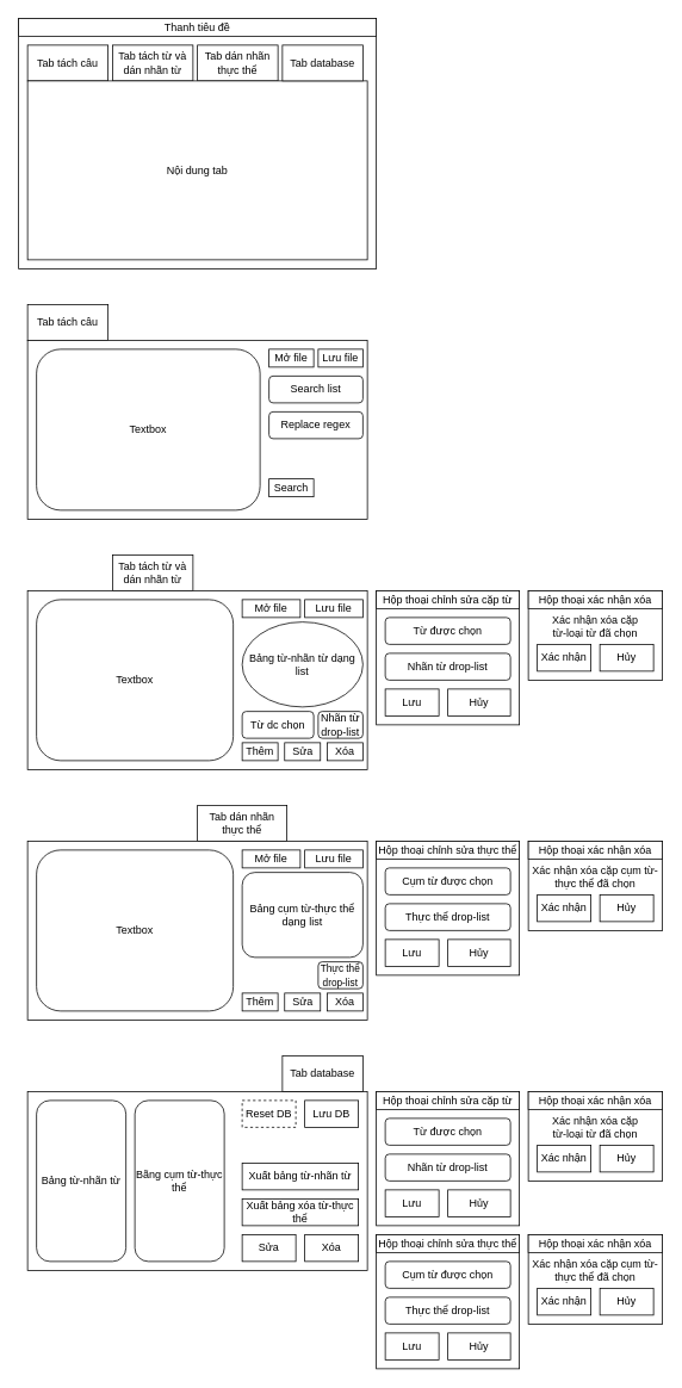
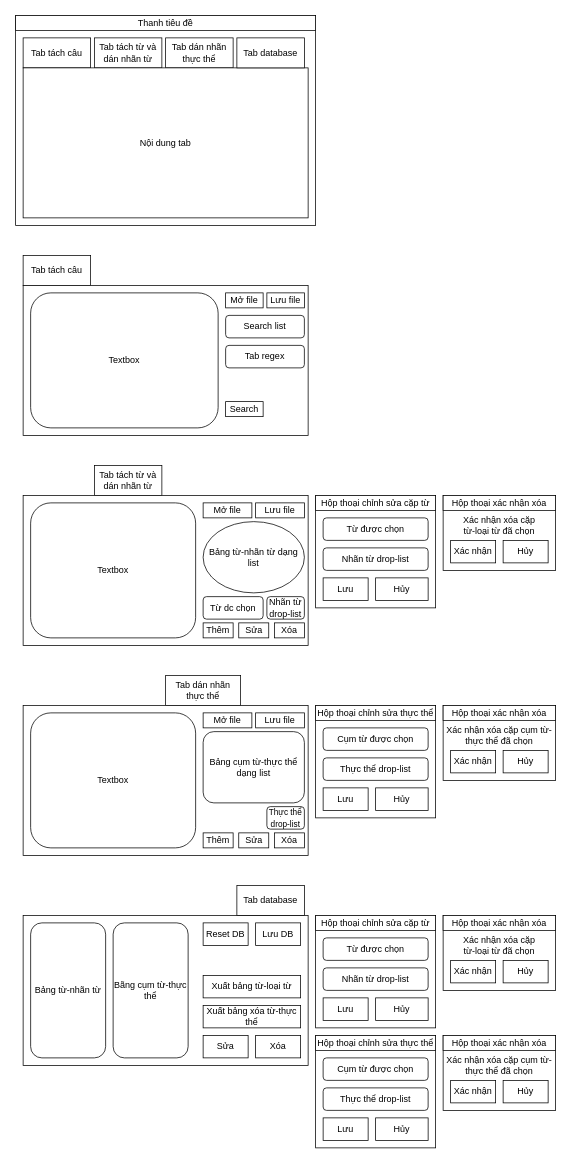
  <mxCell id="0" />
  <mxCell id="1" parent="0" />
  <mxCell id="2" value="" style="rounded=0;whiteSpace=wrap;html=1;" parent="1" vertex="1"><mxGeometry x="20" y="20" width="400" height="280" as="geometry" /></mxCell>
  <mxCell id="3" value="Thanh tiêu đề" style="rounded=0;whiteSpace=wrap;html=1;" parent="1" vertex="1"><mxGeometry x="20" y="20" width="400" height="20" as="geometry" /></mxCell>
  <mxCell id="4" value="Tab tách câu" style="rounded=0;whiteSpace=wrap;html=1;" parent="1" vertex="1"><mxGeometry x="30" y="50" width="90" height="40" as="geometry" /></mxCell>
  <mxCell id="5" value="Tab tách từ và dán nhãn từ" style="rounded=0;whiteSpace=wrap;html=1;" parent="1" vertex="1"><mxGeometry x="125" y="50" width="90" height="40" as="geometry" /></mxCell>
  <mxCell id="6" value="Tab dán nhãn thực thể" style="rounded=0;whiteSpace=wrap;html=1;" parent="1" vertex="1"><mxGeometry x="220" y="50" width="90" height="40" as="geometry" /></mxCell>
  <mxCell id="7" value="Nội dung tab" style="rounded=0;whiteSpace=wrap;html=1;" parent="1" vertex="1"><mxGeometry x="30" y="90" width="380" height="200" as="geometry" /></mxCell>
  <mxCell id="8" value="Tab tách câu" style="rounded=0;whiteSpace=wrap;html=1;" parent="1" vertex="1"><mxGeometry x="30" y="340" width="90" height="40" as="geometry" /></mxCell>
  <mxCell id="9" value="" style="rounded=0;whiteSpace=wrap;html=1;" parent="1" vertex="1"><mxGeometry x="30" y="380" width="380" height="200" as="geometry" /></mxCell>
  <mxCell id="10" value="Textbox" style="rounded=1;whiteSpace=wrap;html=1;" parent="1" vertex="1"><mxGeometry x="40" y="390" width="250" height="180" as="geometry" /></mxCell>
  <mxCell id="11" value="Mở file" style="rounded=0;whiteSpace=wrap;html=1;" parent="1" vertex="1"><mxGeometry x="300" y="390" width="50" height="20" as="geometry" /></mxCell>
  <mxCell id="12" value="Lưu file" style="rounded=0;whiteSpace=wrap;html=1;" parent="1" vertex="1"><mxGeometry x="355" y="390" width="50" height="20" as="geometry" /></mxCell>
  <mxCell id="13" value="Tab tách từ và dán nhãn từ" style="rounded=0;whiteSpace=wrap;html=1;" parent="1" vertex="1"><mxGeometry x="125" y="620" width="90" height="40" as="geometry" /></mxCell>
  <mxCell id="14" value="" style="rounded=0;whiteSpace=wrap;html=1;" parent="1" vertex="1"><mxGeometry x="30" y="660" width="380" height="200" as="geometry" /></mxCell>
  <mxCell id="15" value="Textbox" style="rounded=1;whiteSpace=wrap;html=1;" parent="1" vertex="1"><mxGeometry x="40" y="670" width="220" height="180" as="geometry" /></mxCell>
  <mxCell id="16" value="Mở file" style="rounded=0;whiteSpace=wrap;html=1;" parent="1" vertex="1"><mxGeometry x="270" y="670" width="65" height="20" as="geometry" /></mxCell>
  <mxCell id="17" value="Lưu file" style="rounded=0;whiteSpace=wrap;html=1;" parent="1" vertex="1"><mxGeometry x="340" y="670" width="65" height="20" as="geometry" /></mxCell>
  <mxCell id="18" value="Bảng từ-nhãn từ dạng list" style="ellipse;whiteSpace=wrap;html=1;" parent="1" vertex="1"><mxGeometry x="270" y="695" width="135" height="95" as="geometry" /></mxCell>
  <mxCell id="19" value="Thêm" style="rounded=0;whiteSpace=wrap;html=1;" parent="1" vertex="1"><mxGeometry x="270" y="830" width="40" height="20" as="geometry" /></mxCell>
  <mxCell id="20" value="Sửa" style="rounded=0;whiteSpace=wrap;html=1;" parent="1" vertex="1"><mxGeometry x="317.5" y="830" width="40" height="20" as="geometry" /></mxCell>
  <mxCell id="21" value="Xóa" style="rounded=0;whiteSpace=wrap;html=1;" parent="1" vertex="1"><mxGeometry x="365" y="830" width="40" height="20" as="geometry" /></mxCell>
  <mxCell id="22" value="Từ dc chọn" style="rounded=1;whiteSpace=wrap;html=1;" parent="1" vertex="1"><mxGeometry x="270" y="795" width="80" height="30" as="geometry" /></mxCell>
  <mxCell id="23" value="Nhãn từ drop-list" style="rounded=1;whiteSpace=wrap;html=1;" parent="1" vertex="1"><mxGeometry x="355" y="795" width="50" height="30" as="geometry" /></mxCell>
  <mxCell id="24" value="Tab dán nhãn thực thể" style="rounded=0;whiteSpace=wrap;html=1;" parent="1" vertex="1"><mxGeometry x="220" y="900" width="100" height="40" as="geometry" /></mxCell>
  <mxCell id="25" value="" style="rounded=0;whiteSpace=wrap;html=1;" parent="1" vertex="1"><mxGeometry x="30" y="940" width="380" height="200" as="geometry" /></mxCell>
  <mxCell id="26" value="Search list" style="rounded=1;whiteSpace=wrap;html=1;" parent="1" vertex="1"><mxGeometry x="300" y="420" width="105" height="30" as="geometry" /></mxCell>
- <mxCell id="27" value="Replace regex" style="rounded=1;whiteSpace=wrap;html=1;" parent="1" vertex="1"><mxGeometry x="300" y="460" width="105" height="30" as="geometry" /></mxCell>
+ <mxCell id="27" value="Tab regex" style="rounded=1;whiteSpace=wrap;html=1;" parent="1" vertex="1"><mxGeometry x="300" y="460" width="105" height="30" as="geometry" /></mxCell>
  <mxCell id="28" value="Search" style="rounded=0;whiteSpace=wrap;html=1;" parent="1" vertex="1"><mxGeometry x="300" y="535" width="50" height="20" as="geometry" /></mxCell>
  <mxCell id="29" value="" style="rounded=0;whiteSpace=wrap;html=1;" parent="1" vertex="1"><mxGeometry x="420" y="660" width="160" height="150" as="geometry" /></mxCell>
  <mxCell id="30" value="Hộp thoại chỉnh sửa cặp từ" style="rounded=0;whiteSpace=wrap;html=1;" parent="1" vertex="1"><mxGeometry x="420" y="660" width="160" height="20" as="geometry" /></mxCell>
  <mxCell id="31" value="Từ được chọn" style="rounded=1;whiteSpace=wrap;html=1;" parent="1" vertex="1"><mxGeometry x="430" y="690" width="140" height="30" as="geometry" /></mxCell>
  <mxCell id="32" value="Nhãn từ drop-list" style="rounded=1;whiteSpace=wrap;html=1;" parent="1" vertex="1"><mxGeometry x="430" y="730" width="140" height="30" as="geometry" /></mxCell>
  <mxCell id="33" value="Lưu" style="rounded=0;whiteSpace=wrap;html=1;" parent="1" vertex="1"><mxGeometry x="430" y="770" width="60" height="30" as="geometry" /></mxCell>
  <mxCell id="34" value="Hủy" style="rounded=0;whiteSpace=wrap;html=1;" parent="1" vertex="1"><mxGeometry x="500" y="770" width="70" height="30" as="geometry" /></mxCell>
  <mxCell id="35" value="" style="rounded=0;whiteSpace=wrap;html=1;" parent="1" vertex="1"><mxGeometry x="590" y="660" width="150" height="100" as="geometry" /></mxCell>
  <mxCell id="36" value="Hộp thoại xác nhận xóa" style="rounded=0;whiteSpace=wrap;html=1;" parent="1" vertex="1"><mxGeometry x="590" y="660" width="150" height="20" as="geometry" /></mxCell>
  <mxCell id="37" value="Xác nhận xóa cặp &lt;br&gt;từ-loại từ đã chọn" style="text;html=1;strokeColor=none;fillColor=none;align=center;verticalAlign=middle;whiteSpace=wrap;rounded=0;" parent="1" vertex="1"><mxGeometry x="590" y="680" width="150" height="40" as="geometry" /></mxCell>
  <mxCell id="38" value="Hủy" style="rounded=0;whiteSpace=wrap;html=1;" parent="1" vertex="1"><mxGeometry x="670" y="720" width="60" height="30" as="geometry" /></mxCell>
  <mxCell id="39" value="Xác nhận" style="rounded=0;whiteSpace=wrap;html=1;" parent="1" vertex="1"><mxGeometry x="600" y="720" width="60" height="30" as="geometry" /></mxCell>
  <mxCell id="40" value="Textbox" style="rounded=1;whiteSpace=wrap;html=1;" parent="1" vertex="1"><mxGeometry x="40" y="950" width="220" height="180" as="geometry" /></mxCell>
  <mxCell id="41" value="Mở file" style="rounded=0;whiteSpace=wrap;html=1;" parent="1" vertex="1"><mxGeometry x="270" y="950" width="65" height="20" as="geometry" /></mxCell>
  <mxCell id="42" value="Lưu file" style="rounded=0;whiteSpace=wrap;html=1;" parent="1" vertex="1"><mxGeometry x="340" y="950" width="65" height="20" as="geometry" /></mxCell>
  <mxCell id="43" value="Bảng cụm từ-thực thể dạng list" style="rounded=1;whiteSpace=wrap;html=1;" parent="1" vertex="1"><mxGeometry x="270" y="975" width="135" height="95" as="geometry" /></mxCell>
  <mxCell id="44" value="Thêm" style="rounded=0;whiteSpace=wrap;html=1;" parent="1" vertex="1"><mxGeometry x="270" y="1110" width="40" height="20" as="geometry" /></mxCell>
  <mxCell id="45" value="Sửa" style="rounded=0;whiteSpace=wrap;html=1;" parent="1" vertex="1"><mxGeometry x="317.5" y="1110" width="40" height="20" as="geometry" /></mxCell>
  <mxCell id="46" value="Xóa" style="rounded=0;whiteSpace=wrap;html=1;" parent="1" vertex="1"><mxGeometry x="365" y="1110" width="40" height="20" as="geometry" /></mxCell>
  <mxCell id="47" value="&lt;font style=&quot;font-size: 11px&quot;&gt;Thực thể drop-list&lt;/font&gt;" style="rounded=1;whiteSpace=wrap;html=1;" parent="1" vertex="1"><mxGeometry x="355" y="1075" width="50" height="30" as="geometry" /></mxCell>
  <mxCell id="48" value="Tab database" style="rounded=0;whiteSpace=wrap;html=1;" parent="1" vertex="1"><mxGeometry x="315" y="50" width="90" height="40" as="geometry" /></mxCell>
  <mxCell id="49" value="" style="rounded=0;whiteSpace=wrap;html=1;" parent="1" vertex="1"><mxGeometry x="420" y="940" width="160" height="150" as="geometry" /></mxCell>
  <mxCell id="50" value="Hộp thoại chỉnh sửa thực thể" style="rounded=0;whiteSpace=wrap;html=1;" parent="1" vertex="1"><mxGeometry x="420" y="940" width="160" height="20" as="geometry" /></mxCell>
  <mxCell id="51" value="Cụm từ được chọn" style="rounded=1;whiteSpace=wrap;html=1;" parent="1" vertex="1"><mxGeometry x="430" y="970" width="140" height="30" as="geometry" /></mxCell>
  <mxCell id="52" value="Thực thể drop-list" style="rounded=1;whiteSpace=wrap;html=1;" parent="1" vertex="1"><mxGeometry x="430" y="1010" width="140" height="30" as="geometry" /></mxCell>
  <mxCell id="53" value="Lưu" style="rounded=0;whiteSpace=wrap;html=1;" parent="1" vertex="1"><mxGeometry x="430" y="1050" width="60" height="30" as="geometry" /></mxCell>
  <mxCell id="54" value="Hủy" style="rounded=0;whiteSpace=wrap;html=1;" parent="1" vertex="1"><mxGeometry x="500" y="1050" width="70" height="30" as="geometry" /></mxCell>
  <mxCell id="55" value="" style="rounded=0;whiteSpace=wrap;html=1;" parent="1" vertex="1"><mxGeometry x="590" y="940" width="150" height="100" as="geometry" /></mxCell>
  <mxCell id="56" value="Hộp thoại xác nhận xóa" style="rounded=0;whiteSpace=wrap;html=1;" parent="1" vertex="1"><mxGeometry x="590" y="940" width="150" height="20" as="geometry" /></mxCell>
  <mxCell id="57" value="Xác nhận xóa cặp cụm từ-thực thể&amp;nbsp;đã chọn" style="text;html=1;strokeColor=none;fillColor=none;align=center;verticalAlign=middle;whiteSpace=wrap;rounded=0;" parent="1" vertex="1"><mxGeometry x="590" y="960" width="150" height="40" as="geometry" /></mxCell>
  <mxCell id="58" value="Hủy" style="rounded=0;whiteSpace=wrap;html=1;" parent="1" vertex="1"><mxGeometry x="670" y="1000" width="60" height="30" as="geometry" /></mxCell>
  <mxCell id="59" value="Xác nhận" style="rounded=0;whiteSpace=wrap;html=1;" parent="1" vertex="1"><mxGeometry x="600" y="1000" width="60" height="30" as="geometry" /></mxCell>
  <mxCell id="60" value="" style="rounded=0;whiteSpace=wrap;html=1;" parent="1" vertex="1"><mxGeometry x="30" y="1220" width="380" height="200" as="geometry" /></mxCell>
  <mxCell id="61" value="Tab database" style="rounded=0;whiteSpace=wrap;html=1;" parent="1" vertex="1"><mxGeometry x="315" y="1180" width="90" height="40" as="geometry" /></mxCell>
  <mxCell id="62" value="Bảng từ-nhãn từ" style="rounded=1;whiteSpace=wrap;html=1;" parent="1" vertex="1"><mxGeometry x="40" y="1230" width="100" height="180" as="geometry" /></mxCell>
  <mxCell id="63" value="Bãng cụm từ-thực thể" style="rounded=1;whiteSpace=wrap;html=1;" parent="1" vertex="1"><mxGeometry x="150" y="1230" width="100" height="180" as="geometry" /></mxCell>
- <mxCell id="64" value="Reset DB" style="rounded=0;whiteSpace=wrap;html=1;dashed=1;" parent="1" vertex="1"><mxGeometry x="270" y="1230" width="60" height="30" as="geometry" /></mxCell>
- <mxCell id="65" value="Xuất bảng từ-nhãn từ" style="rounded=0;whiteSpace=wrap;html=1;" parent="1" vertex="1"><mxGeometry x="270" y="1300" width="130" height="30" as="geometry" /></mxCell>
+ <mxCell id="64" value="Reset DB" style="rounded=0;whiteSpace=wrap;html=1;" parent="1" vertex="1"><mxGeometry x="270" y="1230" width="60" height="30" as="geometry" /></mxCell>
+ <mxCell id="65" value="Xuất bảng từ-loại từ" style="rounded=0;whiteSpace=wrap;html=1;" parent="1" vertex="1"><mxGeometry x="270" y="1300" width="130" height="30" as="geometry" /></mxCell>
  <mxCell id="66" value="Xuất bảng xóa từ-thực thể" style="rounded=0;whiteSpace=wrap;html=1;" parent="1" vertex="1"><mxGeometry x="270" y="1340" width="130" height="30" as="geometry" /></mxCell>
  <mxCell id="67" value="Sửa" style="rounded=0;whiteSpace=wrap;html=1;" parent="1" vertex="1"><mxGeometry x="270" y="1380" width="60" height="30" as="geometry" /></mxCell>
  <mxCell id="68" value="Xóa" style="rounded=0;whiteSpace=wrap;html=1;" parent="1" vertex="1"><mxGeometry x="340" y="1380" width="60" height="30" as="geometry" /></mxCell>
  <mxCell id="69" value="" style="rounded=0;whiteSpace=wrap;html=1;" parent="1" vertex="1"><mxGeometry x="420" y="1220" width="160" height="150" as="geometry" /></mxCell>
  <mxCell id="70" value="Hộp thoại chỉnh sửa cặp từ" style="rounded=0;whiteSpace=wrap;html=1;" parent="1" vertex="1"><mxGeometry x="420" y="1220" width="160" height="20" as="geometry" /></mxCell>
  <mxCell id="71" value="Từ được chọn" style="rounded=1;whiteSpace=wrap;html=1;" parent="1" vertex="1"><mxGeometry x="430" y="1250" width="140" height="30" as="geometry" /></mxCell>
  <mxCell id="72" value="Nhãn từ drop-list" style="rounded=1;whiteSpace=wrap;html=1;" parent="1" vertex="1"><mxGeometry x="430" y="1290" width="140" height="30" as="geometry" /></mxCell>
  <mxCell id="73" value="Lưu" style="rounded=0;whiteSpace=wrap;html=1;" parent="1" vertex="1"><mxGeometry x="430" y="1330" width="60" height="30" as="geometry" /></mxCell>
  <mxCell id="74" value="Hủy" style="rounded=0;whiteSpace=wrap;html=1;" parent="1" vertex="1"><mxGeometry x="500" y="1330" width="70" height="30" as="geometry" /></mxCell>
  <mxCell id="75" value="" style="rounded=0;whiteSpace=wrap;html=1;" parent="1" vertex="1"><mxGeometry x="590" y="1220" width="150" height="100" as="geometry" /></mxCell>
  <mxCell id="76" value="Hộp thoại xác nhận xóa" style="rounded=0;whiteSpace=wrap;html=1;" parent="1" vertex="1"><mxGeometry x="590" y="1220" width="150" height="20" as="geometry" /></mxCell>
  <mxCell id="77" value="Xác nhận xóa cặp &lt;br&gt;từ-loại từ đã chọn" style="text;html=1;strokeColor=none;fillColor=none;align=center;verticalAlign=middle;whiteSpace=wrap;rounded=0;" parent="1" vertex="1"><mxGeometry x="590" y="1240" width="150" height="40" as="geometry" /></mxCell>
  <mxCell id="78" value="Hủy" style="rounded=0;whiteSpace=wrap;html=1;" parent="1" vertex="1"><mxGeometry x="670" y="1280" width="60" height="30" as="geometry" /></mxCell>
  <mxCell id="79" value="Xác nhận" style="rounded=0;whiteSpace=wrap;html=1;" parent="1" vertex="1"><mxGeometry x="600" y="1280" width="60" height="30" as="geometry" /></mxCell>
  <mxCell id="80" value="" style="rounded=0;whiteSpace=wrap;html=1;" parent="1" vertex="1"><mxGeometry x="420" y="1380" width="160" height="150" as="geometry" /></mxCell>
  <mxCell id="81" value="Hộp thoại chỉnh sửa thực thể" style="rounded=0;whiteSpace=wrap;html=1;" parent="1" vertex="1"><mxGeometry x="420" y="1380" width="160" height="20" as="geometry" /></mxCell>
  <mxCell id="82" value="Cụm từ được chọn" style="rounded=1;whiteSpace=wrap;html=1;" parent="1" vertex="1"><mxGeometry x="430" y="1410" width="140" height="30" as="geometry" /></mxCell>
  <mxCell id="83" value="Thực thể drop-list" style="rounded=1;whiteSpace=wrap;html=1;" parent="1" vertex="1"><mxGeometry x="430" y="1450" width="140" height="30" as="geometry" /></mxCell>
  <mxCell id="84" value="Lưu" style="rounded=0;whiteSpace=wrap;html=1;" parent="1" vertex="1"><mxGeometry x="430" y="1490" width="60" height="30" as="geometry" /></mxCell>
  <mxCell id="85" value="Hủy" style="rounded=0;whiteSpace=wrap;html=1;" parent="1" vertex="1"><mxGeometry x="500" y="1490" width="70" height="30" as="geometry" /></mxCell>
  <mxCell id="86" value="" style="rounded=0;whiteSpace=wrap;html=1;" parent="1" vertex="1"><mxGeometry x="590" y="1380" width="150" height="100" as="geometry" /></mxCell>
  <mxCell id="87" value="Hộp thoại xác nhận xóa" style="rounded=0;whiteSpace=wrap;html=1;" parent="1" vertex="1"><mxGeometry x="590" y="1380" width="150" height="20" as="geometry" /></mxCell>
  <mxCell id="88" value="Xác nhận xóa cặp cụm từ-thực thể&amp;nbsp;đã chọn" style="text;html=1;strokeColor=none;fillColor=none;align=center;verticalAlign=middle;whiteSpace=wrap;rounded=0;" parent="1" vertex="1"><mxGeometry x="590" y="1400" width="150" height="40" as="geometry" /></mxCell>
  <mxCell id="89" value="Hủy" style="rounded=0;whiteSpace=wrap;html=1;" parent="1" vertex="1"><mxGeometry x="670" y="1440" width="60" height="30" as="geometry" /></mxCell>
  <mxCell id="90" value="Xác nhận" style="rounded=0;whiteSpace=wrap;html=1;" parent="1" vertex="1"><mxGeometry x="600" y="1440" width="60" height="30" as="geometry" /></mxCell>
  <mxCell id="91" value="Lưu DB" style="rounded=0;whiteSpace=wrap;html=1;" vertex="1" parent="1"><mxGeometry x="340" y="1230" width="60" height="30" as="geometry" /></mxCell>
